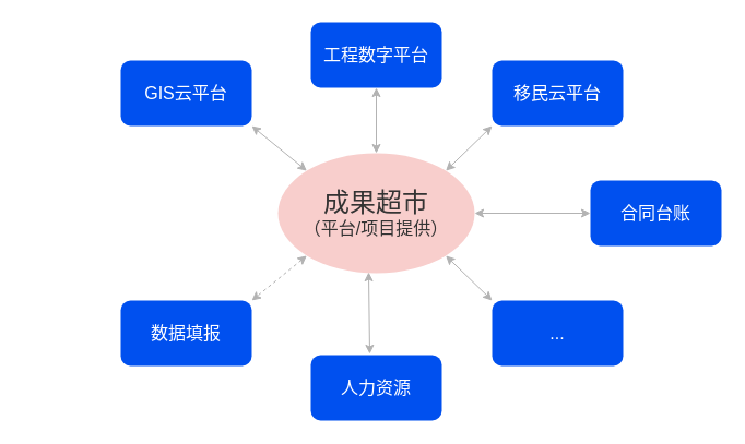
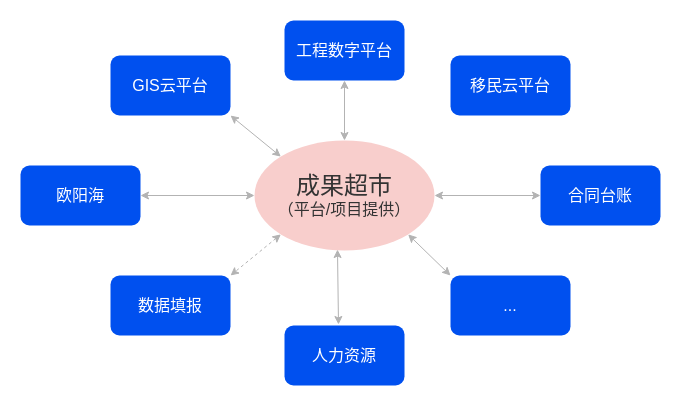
  <mxCell id="0" />
  <mxCell id="1" parent="0" />
  <mxCell id="2" value="工程数字平台" style="rounded=1;whiteSpace=wrap;html=1;fontSize=16;fillColor=#0050ef;strokeColor=none;fontColor=#ffffff;" parent="1" vertex="1"><mxGeometry x="284" y="20" width="120" height="60" as="geometry" /></mxCell>
  <mxCell id="3" value="GIS云平台" style="rounded=1;whiteSpace=wrap;html=1;fontSize=16;fillColor=#0050ef;fontColor=#ffffff;strokeColor=none;" parent="1" vertex="1"><mxGeometry x="110" y="55" width="120" height="60" as="geometry" /></mxCell>
  <mxCell id="4" value="移民云平台" style="rounded=1;whiteSpace=wrap;html=1;fontSize=16;fillColor=#0050ef;strokeColor=none;fontColor=#ffffff;" parent="1" vertex="1"><mxGeometry x="450" y="55" width="120" height="60" as="geometry" /></mxCell>
+ <mxCell id="5" value="欧阳海" style="rounded=1;whiteSpace=wrap;html=1;fontSize=16;fillColor=#0050ef;strokeColor=none;fontColor=#ffffff;" parent="1" vertex="1"><mxGeometry x="20" y="165" width="120" height="60" as="geometry" /></mxCell>
  <mxCell id="6" value="合同台账" style="rounded=1;whiteSpace=wrap;html=1;fontSize=16;fillColor=#0050ef;strokeColor=none;fontColor=#ffffff;" parent="1" vertex="1"><mxGeometry x="540" y="165" width="120" height="60" as="geometry" /></mxCell>
  <mxCell id="7" value="数据填报" style="rounded=1;whiteSpace=wrap;html=1;fontSize=16;fillColor=#0050ef;strokeColor=none;fontColor=#ffffff;" parent="1" vertex="1"><mxGeometry x="110" y="275" width="120" height="60" as="geometry" /></mxCell>
  <mxCell id="8" value="..." style="rounded=1;whiteSpace=wrap;html=1;fontSize=16;fillColor=#0050ef;strokeColor=none;fontColor=#ffffff;" parent="1" vertex="1"><mxGeometry x="450" y="275" width="120" height="60" as="geometry" /></mxCell>
  <mxCell id="9" value="人力资源" style="rounded=1;whiteSpace=wrap;html=1;fontSize=16;fillColor=#0050ef;strokeColor=none;fontColor=#ffffff;" parent="1" vertex="1"><mxGeometry x="284" y="325" width="120" height="60" as="geometry" /></mxCell>
  <mxCell id="10" value="&lt;font color=&quot;#333333&quot; style=&quot;font-size: 24px;&quot;&gt;成果超市&lt;/font&gt;&lt;div&gt;&lt;font color=&quot;#333333&quot; size=&quot;3&quot;&gt;（平台/项目提供）&lt;/font&gt;&lt;/div&gt;" style="ellipse;whiteSpace=wrap;html=1;fillColor=#f8cecc;strokeColor=none;" parent="1" vertex="1"><mxGeometry x="254" y="140" width="180" height="110" as="geometry" /></mxCell>
  <mxCell id="11" value="" style="endArrow=classic;startArrow=classic;html=1;rounded=0;exitX=0.5;exitY=0;exitDx=0;exitDy=0;fillColor=#1ba1e2;strokeColor=#B3B3B3;" parent="1" source="10" target="2" edge="1"><mxGeometry width="50" height="50" relative="1" as="geometry"><mxPoint x="320" y="295" as="sourcePoint" /><mxPoint x="370" y="245" as="targetPoint" /></mxGeometry></mxCell>
- <mxCell id="12" value="" style="endArrow=classic;startArrow=classic;html=1;rounded=0;entryX=0;entryY=1;entryDx=0;entryDy=0;exitX=1;exitY=0;exitDx=0;exitDy=0;fillColor=#1ba1e2;strokeColor=#B3B3B3;" parent="1" source="10" target="4" edge="1"><mxGeometry width="50" height="50" relative="1" as="geometry"><mxPoint x="354" y="150" as="sourcePoint" /><mxPoint x="354" y="65" as="targetPoint" /></mxGeometry></mxCell>
  <mxCell id="13" value="" style="endArrow=classic;startArrow=classic;html=1;rounded=0;exitX=1;exitY=0.5;exitDx=0;exitDy=0;entryX=0;entryY=0.5;entryDx=0;entryDy=0;fillColor=#1ba1e2;strokeColor=#B3B3B3;" parent="1" source="10" target="6" edge="1"><mxGeometry width="50" height="50" relative="1" as="geometry"><mxPoint x="364" y="160" as="sourcePoint" /><mxPoint x="364" y="75" as="targetPoint" /></mxGeometry></mxCell>
  <mxCell id="14" value="" style="endArrow=classic;startArrow=classic;html=1;rounded=0;exitX=1;exitY=1;exitDx=0;exitDy=0;entryX=0;entryY=0;entryDx=0;entryDy=0;fillColor=#1ba1e2;strokeColor=#B3B3B3;" parent="1" source="10" target="8" edge="1"><mxGeometry width="50" height="50" relative="1" as="geometry"><mxPoint x="444" y="205" as="sourcePoint" /><mxPoint x="550" y="205" as="targetPoint" /></mxGeometry></mxCell>
  <mxCell id="15" value="" style="endArrow=classic;startArrow=classic;html=1;rounded=0;exitX=0;exitY=0;exitDx=0;exitDy=0;entryX=1;entryY=1;entryDx=0;entryDy=0;fillColor=#1ba1e2;strokeColor=#B3B3B3;" parent="1" source="10" target="3" edge="1"><mxGeometry width="50" height="50" relative="1" as="geometry"><mxPoint x="354" y="150" as="sourcePoint" /><mxPoint x="354" y="65" as="targetPoint" /></mxGeometry></mxCell>
+ <mxCell id="16" value="" style="endArrow=classic;startArrow=classic;html=1;rounded=0;exitX=0;exitY=0.5;exitDx=0;exitDy=0;entryX=1;entryY=0.5;entryDx=0;entryDy=0;fillColor=#1ba1e2;strokeColor=#B3B3B3;" parent="1" source="10" target="5" edge="1"><mxGeometry width="50" height="50" relative="1" as="geometry"><mxPoint x="290" y="166" as="sourcePoint" /><mxPoint x="240" y="125" as="targetPoint" /></mxGeometry></mxCell>
  <mxCell id="17" value="" style="endArrow=classic;startArrow=classic;html=1;rounded=0;exitX=0;exitY=1;exitDx=0;exitDy=0;entryX=1;entryY=0;entryDx=0;entryDy=0;fillColor=#1ba1e2;strokeColor=#B3B3B3;dashed=1;" parent="1" source="10" target="7" edge="1"><mxGeometry width="50" height="50" relative="1" as="geometry"><mxPoint x="264" y="205" as="sourcePoint" /><mxPoint x="150" y="205" as="targetPoint" /></mxGeometry></mxCell>
  <mxCell id="18" value="" style="endArrow=classic;startArrow=classic;html=1;rounded=0;exitX=0.461;exitY=0.991;exitDx=0;exitDy=0;entryX=0.45;entryY=-0.017;entryDx=0;entryDy=0;exitPerimeter=0;entryPerimeter=0;fillColor=#1ba1e2;strokeColor=#B3B3B3;" parent="1" source="10" target="9" edge="1"><mxGeometry width="50" height="50" relative="1" as="geometry"><mxPoint x="290" y="244" as="sourcePoint" /><mxPoint x="240" y="285" as="targetPoint" /></mxGeometry></mxCell>
